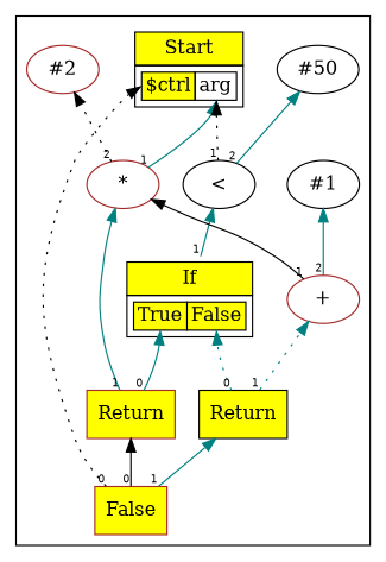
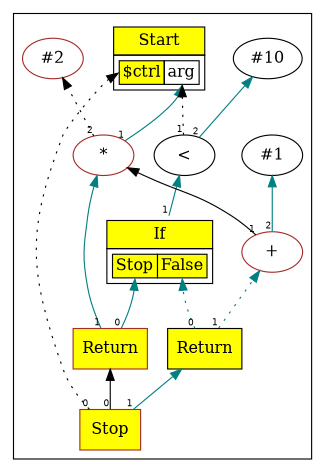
  digraph {
    compound=true
    concentrate=true
    ordering=in
    rankdir=BT
    node [color=brown]
    edge [color=teal fontname=Helvetica fontsize=8 style=solid taillabel=1]
    n1 [label=< 			<TABLE BORDER="0" CELLBORDER="1" CELLSPACING="0" CELLPADDING="4"> 			<TR><TD BGCOLOR="yellow">Start</TD></TR> 			<TR><TD> 				<TABLE BORDER="0" CELLBORDER="1" CELLSPACING="0"> 				<TR><TD PORT="p0" BGCOLOR="yellow">$ctrl</TD><TD PORT="p1">arg</TD></TR> 				</TABLE> 			</TD></TR> 			</TABLE>> shape=plaintext color=""]
-   n2 [fillcolor=yellow label=False shape=box style=filled]
+   n2 [fillcolor=yellow label=Stop shape=box style=filled]
    n3 [label="#2"]
    n4 [label="*"]
    n5 [color=black label="<"]
-   n6 [color=black label="#50"]
-   n7 [label=< 			<TABLE BORDER="0" CELLBORDER="1" CELLSPACING="0" CELLPADDING="4"> 			<TR><TD BGCOLOR="yellow">If</TD></TR> 			<TR><TD> 				<TABLE BORDER="0" CELLBORDER="1" CELLSPACING="0"> 				<TR><TD PORT="p0" BGCOLOR="yellow">True</TD><TD PORT="p1" BGCOLOR="yellow">False</TD></TR> 				</TABLE> 			</TD></TR> 			</TABLE>> shape=plaintext color=""]
+   n6 [color=black label="#10"]
+   n7 [label=< 			<TABLE BORDER="0" CELLBORDER="1" CELLSPACING="0" CELLPADDING="4"> 			<TR><TD BGCOLOR="yellow">If</TD></TR> 			<TR><TD> 				<TABLE BORDER="0" CELLBORDER="1" CELLSPACING="0"> 				<TR><TD PORT="p0" BGCOLOR="yellow">Stop</TD><TD PORT="p1" BGCOLOR="yellow">False</TD></TR> 				</TABLE> 			</TD></TR> 			</TABLE>> shape=plaintext color=""]
    n8 [fillcolor=yellow label=Return shape=box style=filled]
    n9 [label="+"]
    n10 [color=black label="#1"]
    n11 [color=black fillcolor=yellow label=Return shape=box style=filled]
    subgraph cluster_1 {
      n1
      n2
      n3
      n4
      n5
      n6
      n7
      n8
      n9
      n10
      n11
    }
    n2 -> n1 [color=black headport=p0 style=dotted taillabel=0]
    n2 -> n8 [color=black taillabel=0]
    n2 -> n11
    n4 -> n1 [headport=p1]
    n4 -> n3 [color=black style=dotted taillabel=2]
    n5 -> n1 [color=black headport=p1 style=dotted]
    n5 -> n6 [taillabel=2]
    n7 -> n5
    n8 -> n4
    n8 -> n7 [headport=p0 taillabel=0]
    n9 -> n4 [color=black]
    n9 -> n10 [taillabel=2]
    n11 -> n7 [headport=p1 style=dotted taillabel=0]
    n11 -> n9 [style=dotted]
  }
